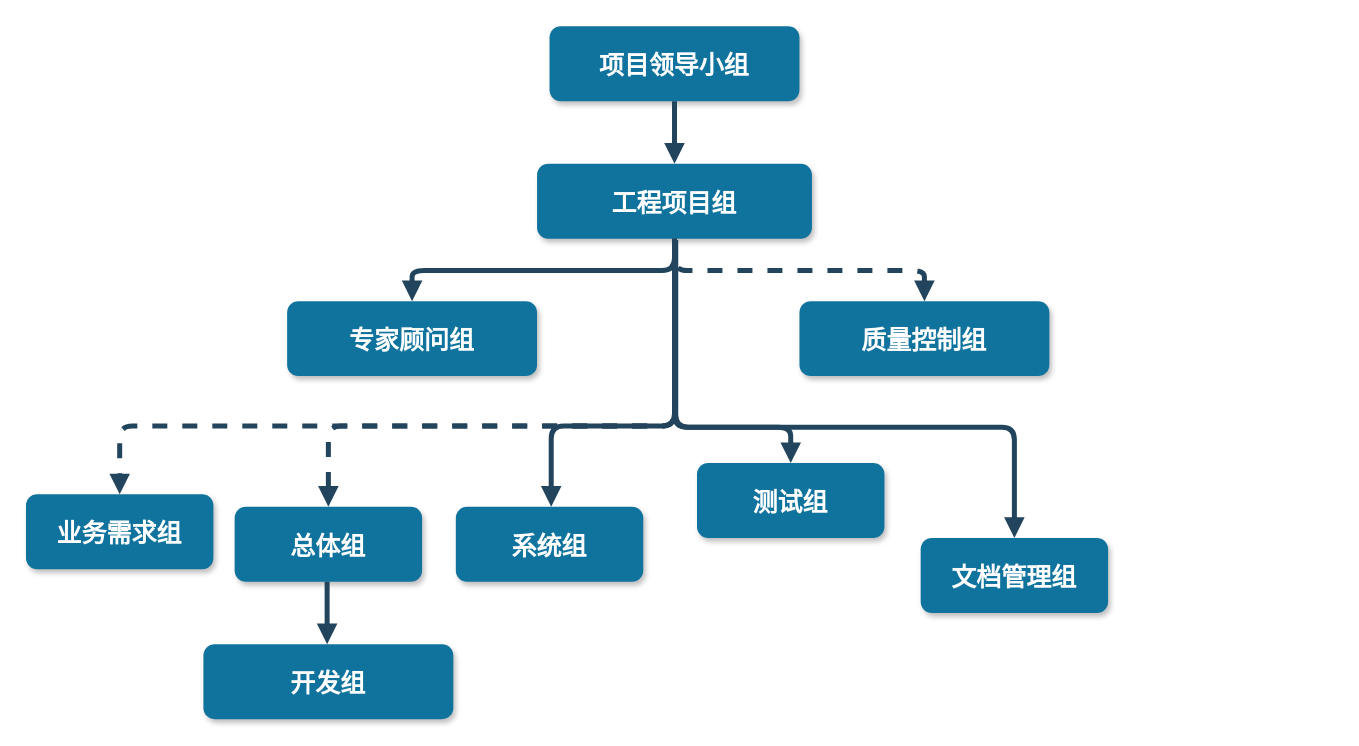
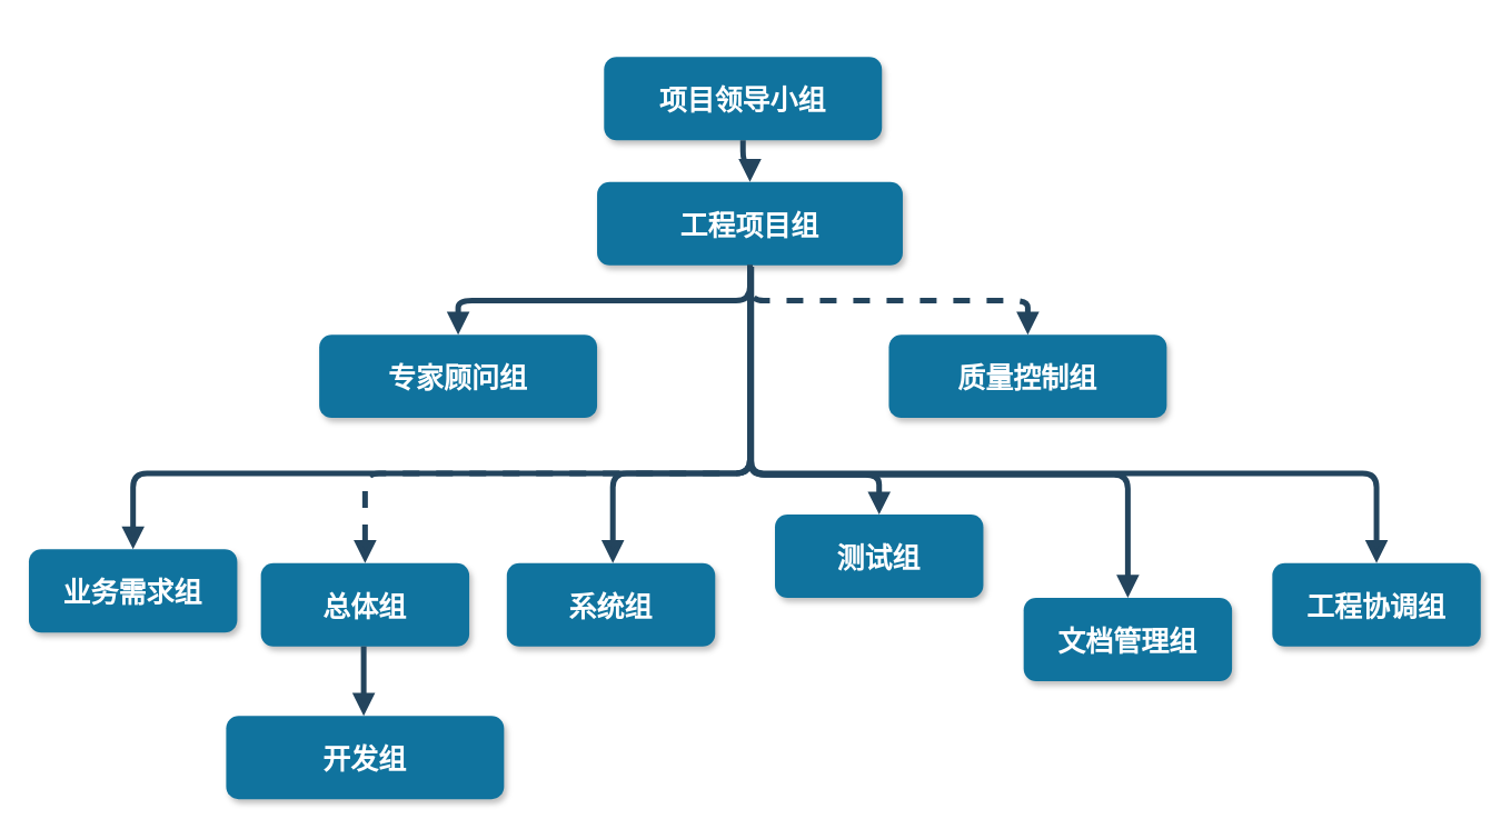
  <mxCell id="0" />
  <mxCell id="1" parent="0" />
- <mxCell id="2" value="项目领导小组" style="rounded=1;fillColor=#10739E;strokeColor=none;shadow=1;gradientColor=none;fontStyle=1;fontColor=#FFFFFF;fontSize=20;" parent="1" vertex="1"><mxGeometry x="439" y="20.5" width="200" height="60" as="geometry" /></mxCell>
+ <mxCell id="2" value="项目领导小组" style="rounded=1;fillColor=#10739E;strokeColor=none;shadow=1;gradientColor=none;fontStyle=1;fontColor=#FFFFFF;fontSize=20;" parent="1" vertex="1"><mxGeometry x="434" y="40.5" width="200" height="60" as="geometry" /></mxCell>
  <mxCell id="3" value="工程项目组" style="rounded=1;fillColor=#10739E;strokeColor=none;shadow=1;gradientColor=none;fontStyle=1;fontColor=#FFFFFF;fontSize=20;" parent="1" vertex="1"><mxGeometry x="429" y="130.5" width="220" height="60" as="geometry" /></mxCell>
  <mxCell id="4" value="专家顾问组" style="rounded=1;fillColor=#10739E;strokeColor=none;shadow=1;gradientColor=none;fontStyle=1;fontColor=#FFFFFF;fontSize=20;" parent="1" vertex="1"><mxGeometry x="229" y="240.5" width="200" height="60" as="geometry" /></mxCell>
  <mxCell id="5" value="质量控制组" style="rounded=1;fillColor=#10739E;strokeColor=none;shadow=1;gradientColor=none;fontStyle=1;fontColor=#FFFFFF;fontSize=20;" parent="1" vertex="1"><mxGeometry x="639" y="240.5" width="200" height="60" as="geometry" /></mxCell>
  <mxCell id="6" value="业务需求组" style="rounded=1;fillColor=#10739E;strokeColor=none;shadow=1;gradientColor=none;fontStyle=1;fontColor=#FFFFFF;fontSize=20;" parent="1" vertex="1"><mxGeometry x="20" y="395" width="150" height="60" as="geometry" /></mxCell>
  <mxCell id="7" value="开发组" style="rounded=1;fillColor=#10739E;strokeColor=none;shadow=1;gradientColor=none;fontStyle=1;fontColor=#FFFFFF;fontSize=20;" parent="1" vertex="1"><mxGeometry x="162" y="515" width="200" height="60" as="geometry" /></mxCell>
  <mxCell id="8" value="总体组" style="rounded=1;fillColor=#10739E;strokeColor=none;shadow=1;gradientColor=none;fontStyle=1;fontColor=#FFFFFF;fontSize=20;" parent="1" vertex="1"><mxGeometry x="187" y="405" width="150" height="60" as="geometry" /></mxCell>
  <mxCell id="9" value="系统组" style="rounded=1;fillColor=#10739E;strokeColor=none;shadow=1;gradientColor=none;fontStyle=1;fontColor=#FFFFFF;fontSize=20;" parent="1" vertex="1"><mxGeometry x="364" y="405" width="150" height="60" as="geometry" /></mxCell>
  <mxCell id="10" value="测试组" style="rounded=1;fillColor=#10739E;strokeColor=none;shadow=1;gradientColor=none;fontStyle=1;fontColor=#FFFFFF;fontSize=20;" parent="1" vertex="1"><mxGeometry x="557" y="370" width="150" height="60" as="geometry" /></mxCell>
+ <mxCell id="11" value="工程协调组" style="rounded=1;fillColor=#10739E;strokeColor=none;shadow=1;gradientColor=none;fontStyle=1;fontColor=#FFFFFF;fontSize=20;" parent="1" vertex="1"><mxGeometry x="915" y="405" width="150" height="60" as="geometry" /></mxCell>
  <mxCell id="12" value="" style="edgeStyle=elbowEdgeStyle;elbow=vertical;strokeWidth=4;endArrow=block;endFill=1;fontStyle=1;strokeColor=#23445D;fontSize=20;" parent="1" source="2" target="3" edge="1"><mxGeometry x="22" y="165.5" width="100" height="100" as="geometry"><mxPoint x="-211" y="50.5" as="sourcePoint" /><mxPoint x="-111" y="-49.5" as="targetPoint" /></mxGeometry></mxCell>
  <mxCell id="13" value="" style="edgeStyle=elbowEdgeStyle;elbow=vertical;strokeWidth=4;endArrow=block;endFill=1;fontStyle=1;strokeColor=#23445D;fontSize=20;" parent="1" source="3" target="4" edge="1"><mxGeometry x="22" y="165.5" width="100" height="100" as="geometry"><mxPoint x="-211" y="50.5" as="sourcePoint" /><mxPoint x="-111" y="-49.5" as="targetPoint" /></mxGeometry></mxCell>
  <mxCell id="14" value="" style="edgeStyle=elbowEdgeStyle;elbow=vertical;strokeWidth=4;endArrow=block;endFill=1;fontStyle=1;strokeColor=#23445D;fontSize=20;dashed=1;" parent="1" source="3" target="5" edge="1"><mxGeometry x="22" y="165.5" width="100" height="100" as="geometry"><mxPoint x="-211" y="50.5" as="sourcePoint" /><mxPoint x="-111" y="-49.5" as="targetPoint" /></mxGeometry></mxCell>
- <mxCell id="15" value="" style="edgeStyle=elbowEdgeStyle;elbow=vertical;strokeWidth=4;endArrow=block;endFill=1;fontStyle=1;strokeColor=#23445D;fontSize=20;dashed=1;" parent="1" source="3" target="6" edge="1"><mxGeometry x="22" y="165.5" width="100" height="100" as="geometry"><mxPoint x="-211" y="50.5" as="sourcePoint" /><mxPoint x="-111" y="-49.5" as="targetPoint" /><Array as="points"><mxPoint x="319" y="340.5" /></Array></mxGeometry></mxCell>
+ <mxCell id="15" value="" style="edgeStyle=elbowEdgeStyle;elbow=vertical;strokeWidth=4;endArrow=block;endFill=1;fontStyle=1;strokeColor=#23445D;fontSize=20;" parent="1" source="3" target="6" edge="1"><mxGeometry x="22" y="165.5" width="100" height="100" as="geometry"><mxPoint x="-211" y="50.5" as="sourcePoint" /><mxPoint x="-111" y="-49.5" as="targetPoint" /><Array as="points"><mxPoint x="319" y="340.5" /></Array></mxGeometry></mxCell>
+ <mxCell id="16" value="" style="edgeStyle=elbowEdgeStyle;elbow=vertical;strokeWidth=4;endArrow=block;endFill=1;fontStyle=1;strokeColor=#23445D;fontSize=20;" parent="1" source="3" target="11" edge="1"><mxGeometry x="22" y="165.5" width="100" height="100" as="geometry"><mxPoint x="-211" y="50.5" as="sourcePoint" /><mxPoint x="-111" y="-49.5" as="targetPoint" /><Array as="points"><mxPoint x="739" y="340.5" /></Array></mxGeometry></mxCell>
  <mxCell id="17" value="" style="edgeStyle=elbowEdgeStyle;elbow=vertical;strokeWidth=4;endArrow=block;endFill=1;fontStyle=1;strokeColor=#23445D;fontSize=20;dashed=1;" parent="1" source="3" target="8" edge="1"><mxGeometry x="22" y="165.5" width="100" height="100" as="geometry"><mxPoint x="-211" y="50.5" as="sourcePoint" /><mxPoint x="-111" y="-49.5" as="targetPoint" /><Array as="points"><mxPoint x="419" y="340.5" /></Array></mxGeometry></mxCell>
  <mxCell id="18" value="文档管理组" style="rounded=1;fillColor=#10739E;strokeColor=none;shadow=1;gradientColor=none;fontStyle=1;fontColor=#FFFFFF;fontSize=20;" vertex="1" parent="1"><mxGeometry x="736" y="430" width="150" height="60" as="geometry" /></mxCell>
  <mxCell id="19" value="" style="edgeStyle=elbowEdgeStyle;elbow=vertical;strokeWidth=4;endArrow=block;endFill=1;fontStyle=1;strokeColor=#23445D;fontSize=20;entryX=0.5;entryY=0;entryDx=0;entryDy=0;" edge="1" parent="1"><mxGeometry x="41" y="165.5" width="100" height="100" as="geometry"><mxPoint x="539" y="191" as="sourcePoint" /><mxPoint x="440.333" y="405" as="targetPoint" /><Array as="points"><mxPoint x="438" y="340.5" /></Array></mxGeometry></mxCell>
  <mxCell id="20" value="" style="edgeStyle=elbowEdgeStyle;elbow=vertical;strokeWidth=4;endArrow=block;endFill=1;fontStyle=1;strokeColor=#23445D;fontSize=20;entryX=0.5;entryY=0;entryDx=0;entryDy=0;" edge="1" parent="1" target="10"><mxGeometry x="23" y="166.5" width="100" height="100" as="geometry"><mxPoint x="540" y="191.5" as="sourcePoint" /><mxPoint x="991" y="406" as="targetPoint" /><Array as="points"><mxPoint x="740" y="341.5" /></Array></mxGeometry></mxCell>
  <mxCell id="21" value="" style="edgeStyle=elbowEdgeStyle;elbow=vertical;strokeWidth=4;endArrow=block;endFill=1;fontStyle=1;strokeColor=#23445D;fontSize=20;entryX=0.5;entryY=0;entryDx=0;entryDy=0;" edge="1" parent="1" target="18"><mxGeometry x="22" y="166.5" width="100" height="100" as="geometry"><mxPoint x="539" y="191.5" as="sourcePoint" /><mxPoint x="630.667" y="405" as="targetPoint" /><Array as="points"><mxPoint x="739" y="341.5" /></Array></mxGeometry></mxCell>
  <mxCell id="22" value="" style="edgeStyle=elbowEdgeStyle;elbow=vertical;strokeWidth=4;endArrow=block;endFill=1;fontStyle=1;strokeColor=#23445D;fontSize=20;" edge="1" parent="1"><mxGeometry x="-256" y="550" width="100" height="100" as="geometry"><mxPoint x="261" y="465" as="sourcePoint" /><mxPoint x="261" y="515" as="targetPoint" /></mxGeometry></mxCell>
